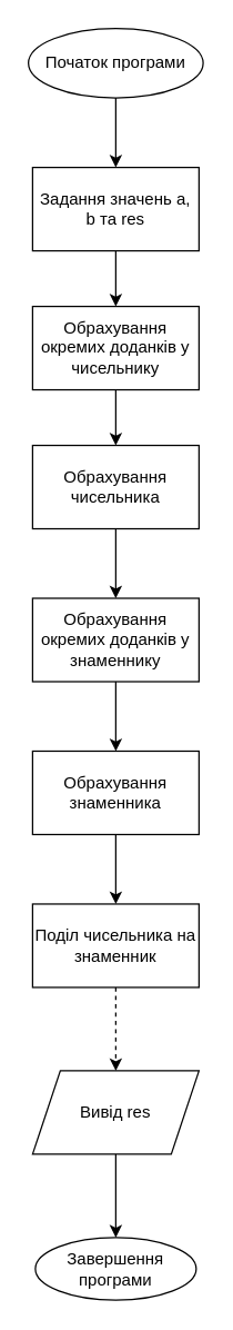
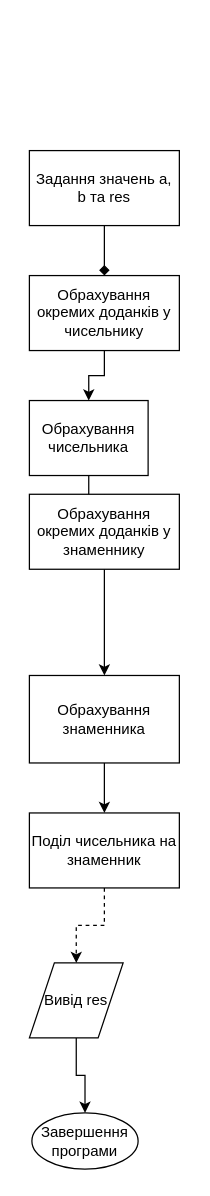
  <mxCell id="0" />
  <mxCell id="1" parent="0" />
- <mxCell id="2" value="" style="edgeStyle=orthogonalEdgeStyle;rounded=0;orthogonalLoop=1;jettySize=auto;html=1;" edge="1" parent="1" source="3" target="5"><mxGeometry relative="1" as="geometry" /></mxCell>
- <mxCell id="3" value="Початок програми" style="ellipse;whiteSpace=wrap;html=1;" vertex="1" parent="1"><mxGeometry x="20" y="20" width="126" height="50" as="geometry" /></mxCell>
- <mxCell id="4" value="" style="edgeStyle=orthogonalEdgeStyle;rounded=0;orthogonalLoop=1;jettySize=auto;html=1;" edge="1" parent="1" source="5" target="7"><mxGeometry relative="1" as="geometry" /></mxCell>
+ <mxCell id="4" value="" style="edgeStyle=orthogonalEdgeStyle;rounded=0;orthogonalLoop=1;jettySize=auto;html=1;endArrow=diamond;" edge="1" parent="1" source="5" target="7"><mxGeometry relative="1" as="geometry" /></mxCell>
  <mxCell id="5" value="Задання значень a, b та res" style="whiteSpace=wrap;html=1;" vertex="1" parent="1"><mxGeometry x="23" y="120" width="120" height="60" as="geometry" /></mxCell>
  <mxCell id="6" value="" style="edgeStyle=orthogonalEdgeStyle;rounded=0;orthogonalLoop=1;jettySize=auto;html=1;" edge="1" parent="1" source="7" target="9"><mxGeometry relative="1" as="geometry" /></mxCell>
  <mxCell id="7" value="Обрахування окремих доданків у чисельнику" style="whiteSpace=wrap;html=1;" vertex="1" parent="1"><mxGeometry x="23" y="220" width="120" height="60" as="geometry" /></mxCell>
  <mxCell id="8" value="" style="edgeStyle=orthogonalEdgeStyle;rounded=0;orthogonalLoop=1;jettySize=auto;html=1;" edge="1" parent="1" source="9" target="11"><mxGeometry relative="1" as="geometry" /></mxCell>
- <mxCell id="9" value="Обрахування чисельника" style="whiteSpace=wrap;html=1;" vertex="1" parent="1"><mxGeometry x="23" y="320" width="120" height="60" as="geometry" /></mxCell>
+ <mxCell id="9" value="Обрахування чисельника" style="whiteSpace=wrap;html=1;" vertex="1" parent="1"><mxGeometry x="23" y="320" width="95" height="60" as="geometry" /></mxCell>
  <mxCell id="10" value="" style="edgeStyle=orthogonalEdgeStyle;rounded=0;orthogonalLoop=1;jettySize=auto;html=1;" edge="1" parent="1" source="11" target="13"><mxGeometry relative="1" as="geometry" /></mxCell>
- <mxCell id="11" value="Обрахування окремих доданків у знаменнику" style="whiteSpace=wrap;html=1;" vertex="1" parent="1"><mxGeometry x="23" y="430" width="120" height="60" as="geometry" /></mxCell>
+ <mxCell id="11" value="Обрахування окремих доданків у знаменнику" style="whiteSpace=wrap;html=1;" vertex="1" parent="1"><mxGeometry x="23" y="395" width="120" height="60" as="geometry" /></mxCell>
  <mxCell id="12" value="" style="edgeStyle=orthogonalEdgeStyle;rounded=0;orthogonalLoop=1;jettySize=auto;html=1;" edge="1" parent="1" source="13" target="15"><mxGeometry relative="1" as="geometry" /></mxCell>
- <mxCell id="13" value="Обрахування знаменника" style="whiteSpace=wrap;html=1;" vertex="1" parent="1"><mxGeometry x="23" y="540" width="120" height="60" as="geometry" /></mxCell>
+ <mxCell id="13" value="Обрахування знаменника" style="whiteSpace=wrap;html=1;" vertex="1" parent="1"><mxGeometry x="23" y="540" width="120" height="70" as="geometry" /></mxCell>
  <mxCell id="14" value="" style="edgeStyle=orthogonalEdgeStyle;rounded=0;orthogonalLoop=1;jettySize=auto;html=1;dashed=1;" edge="1" parent="1" source="15" target="17"><mxGeometry relative="1" as="geometry" /></mxCell>
  <mxCell id="15" value="Поділ чисельника на знаменник" style="whiteSpace=wrap;html=1;" vertex="1" parent="1"><mxGeometry x="23" y="650" width="120" height="60" as="geometry" /></mxCell>
  <mxCell id="16" value="" style="edgeStyle=orthogonalEdgeStyle;rounded=0;orthogonalLoop=1;jettySize=auto;html=1;" edge="1" parent="1" source="17" target="18"><mxGeometry relative="1" as="geometry" /></mxCell>
- <mxCell id="17" value="Вивід res" style="shape=parallelogram;perimeter=parallelogramPerimeter;whiteSpace=wrap;html=1;fixedSize=1;" vertex="1" parent="1"><mxGeometry x="23" y="770" width="120" height="60" as="geometry" /></mxCell>
- <mxCell id="18" value="Завершення програми" style="ellipse;whiteSpace=wrap;html=1;" vertex="1" parent="1"><mxGeometry x="25" y="890" width="116" height="45" as="geometry" /></mxCell>
+ <mxCell id="17" value="Вивід res" style="shape=parallelogram;perimeter=parallelogramPerimeter;whiteSpace=wrap;html=1;fixedSize=1;" vertex="1" parent="1"><mxGeometry x="23" y="770" width="75" height="60" as="geometry" /></mxCell>
+ <mxCell id="18" value="Завершення програми" style="ellipse;whiteSpace=wrap;html=1;" vertex="1" parent="1"><mxGeometry x="25" y="890" width="85" height="45" as="geometry" /></mxCell>
